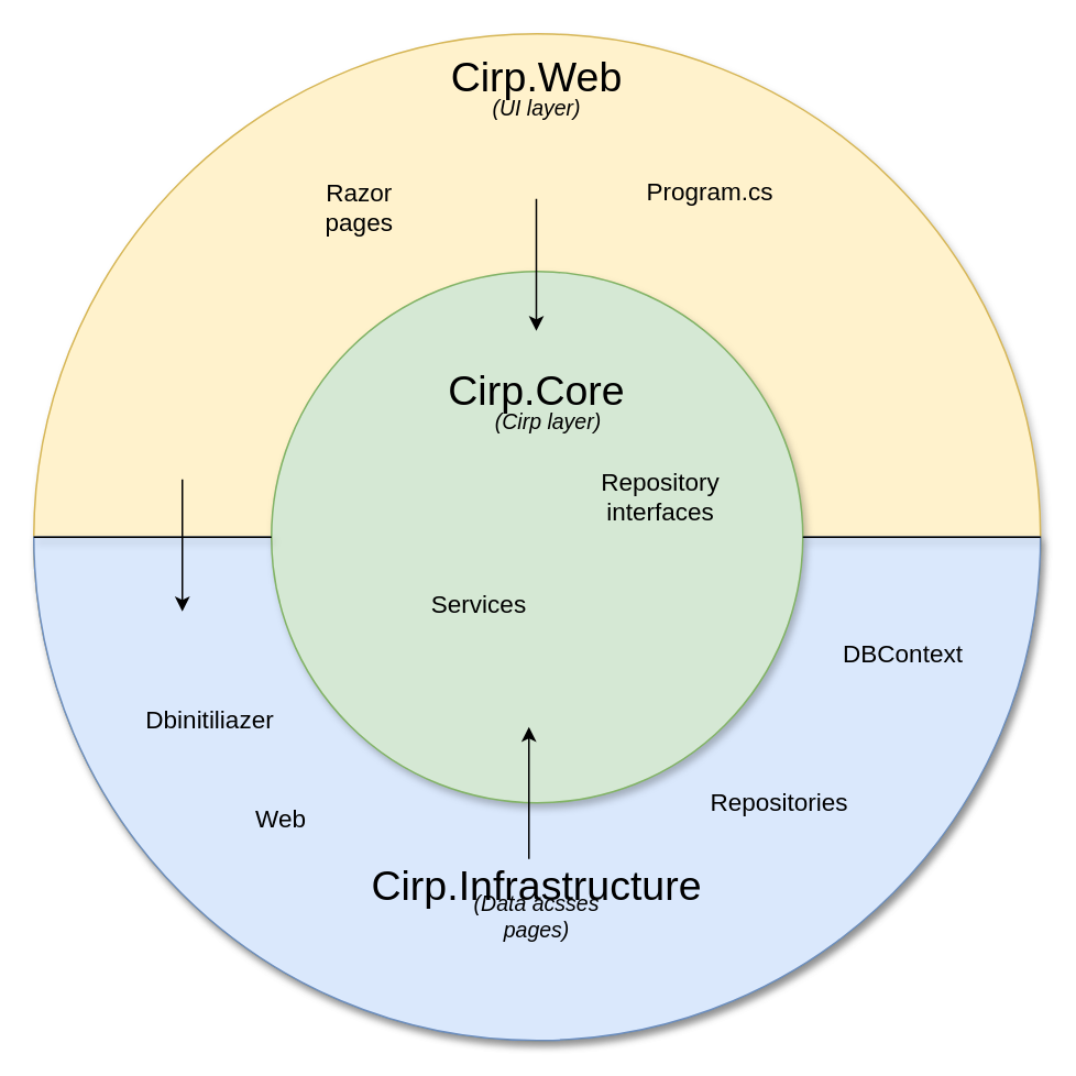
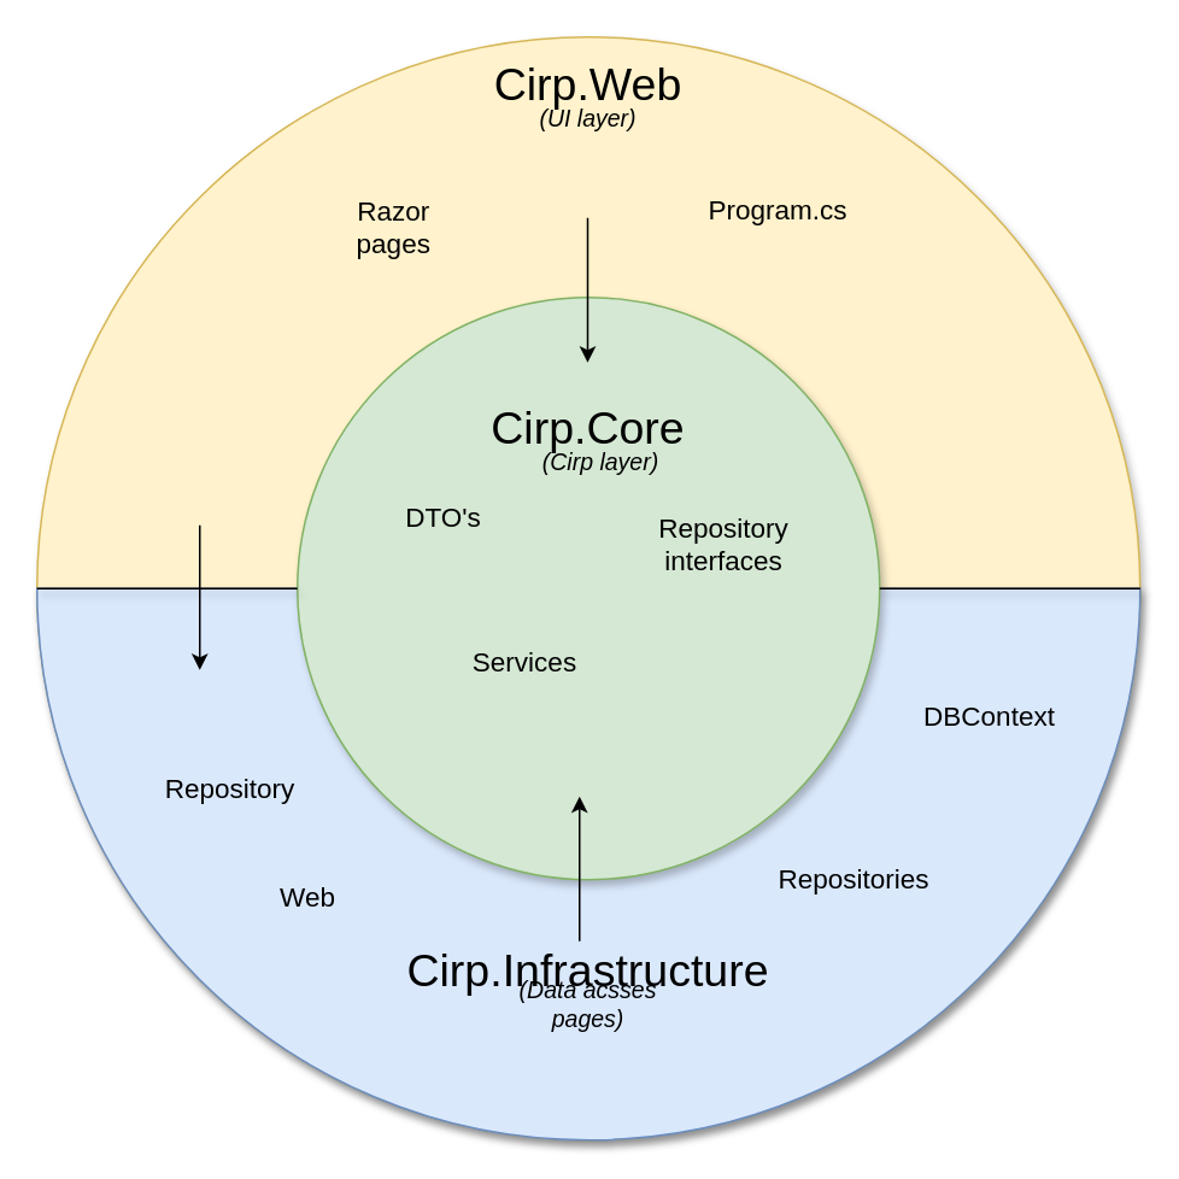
  <mxCell id="0" />
  <mxCell id="1" parent="0" />
  <mxCell id="2" value="" style="ellipse;whiteSpace=wrap;html=1;aspect=fixed;shadow=1;fillColor=#fff2cc;strokeColor=#d6b656;" parent="1" vertex="1"><mxGeometry x="20" y="20" width="610" height="610" as="geometry" /></mxCell>
  <mxCell id="3" value="" style="verticalLabelPosition=bottom;verticalAlign=top;html=1;shape=mxgraph.basic.half_circle;fillColor=#dae8fc;strokeColor=#6c8ebf;shadow=1;" parent="1" vertex="1"><mxGeometry x="20" y="325" width="610" height="305" as="geometry" /></mxCell>
  <mxCell id="4" value="" style="ellipse;whiteSpace=wrap;html=1;aspect=fixed;rotation=0;shadow=1;fillColor=#d5e8d4;strokeColor=#82b366;" parent="1" vertex="1"><mxGeometry x="164" y="164" width="322" height="322" as="geometry" /></mxCell>
  <mxCell id="5" value="&lt;font style=&quot;font-size: 25px;&quot;&gt;Cirp.Core&lt;/font&gt;" style="text;html=1;align=center;verticalAlign=middle;whiteSpace=wrap;rounded=0;glass=0;shadow=0;" parent="1" vertex="1"><mxGeometry x="270" y="220" width="110" height="30" as="geometry" /></mxCell>
  <mxCell id="6" value="&lt;font style=&quot;font-size: 25px;&quot;&gt;Cirp.Web&lt;/font&gt;" style="text;html=1;align=center;verticalAlign=middle;whiteSpace=wrap;rounded=0;shadow=0;" parent="1" vertex="1"><mxGeometry x="270" y="30" width="110" height="30" as="geometry" /></mxCell>
  <mxCell id="7" value="&lt;font style=&quot;font-size: 25px;&quot;&gt;Cirp.Infrastructure&lt;/font&gt;" style="text;html=1;align=center;verticalAlign=middle;whiteSpace=wrap;rounded=0;" parent="1" vertex="1"><mxGeometry x="215" y="520" width="220" height="30" as="geometry" /></mxCell>
  <mxCell id="8" value="" style="endArrow=none;html=1;rounded=0;exitX=0;exitY=0.5;exitDx=0;exitDy=0;entryX=0;entryY=0.5;entryDx=0;entryDy=0;shadow=1;" parent="1" source="2" target="4" edge="1"><mxGeometry width="50" height="50" relative="1" as="geometry"><mxPoint x="100" y="360" as="sourcePoint" /><mxPoint x="150" y="310" as="targetPoint" /></mxGeometry></mxCell>
  <mxCell id="9" value="" style="endArrow=none;html=1;rounded=0;exitX=1;exitY=0.5;exitDx=0;exitDy=0;entryX=1;entryY=0.5;entryDx=0;entryDy=0;shadow=1;" parent="1" source="4" target="2" edge="1"><mxGeometry width="50" height="50" relative="1" as="geometry"><mxPoint x="530" y="280" as="sourcePoint" /><mxPoint x="674" y="280" as="targetPoint" /></mxGeometry></mxCell>
  <mxCell id="10" value="" style="endArrow=classic;html=1;rounded=0;" parent="1" edge="1"><mxGeometry width="50" height="50" relative="1" as="geometry"><mxPoint x="110" y="290" as="sourcePoint" /><mxPoint x="110" y="370" as="targetPoint" /></mxGeometry></mxCell>
  <mxCell id="11" value="" style="endArrow=classic;html=1;rounded=0;" parent="1" edge="1"><mxGeometry width="50" height="50" relative="1" as="geometry"><mxPoint x="324.5" y="120" as="sourcePoint" /><mxPoint x="324.5" y="200" as="targetPoint" /></mxGeometry></mxCell>
+ <mxCell id="12" value="&lt;font style=&quot;font-size: 15px;&quot;&gt;DTO's&lt;/font&gt;" style="text;html=1;align=center;verticalAlign=middle;whiteSpace=wrap;rounded=0;" parent="1" vertex="1"><mxGeometry x="215" y="270" width="60" height="30" as="geometry" /></mxCell>
  <mxCell id="13" value="&lt;font style=&quot;font-size: 15px;&quot;&gt;Services&lt;/font&gt;" style="text;html=1;align=center;verticalAlign=middle;whiteSpace=wrap;rounded=0;" parent="1" vertex="1"><mxGeometry x="260" y="350" width="60" height="30" as="geometry" /></mxCell>
  <mxCell id="14" value="&lt;font style=&quot;font-size: 15px;&quot;&gt;Repository interfaces&lt;/font&gt;" style="text;html=1;align=center;verticalAlign=middle;whiteSpace=wrap;rounded=0;" parent="1" vertex="1"><mxGeometry x="360" y="285" width="80" height="30" as="geometry" /></mxCell>
  <mxCell id="15" value="" style="endArrow=classic;html=1;rounded=0;" parent="1" edge="1"><mxGeometry width="50" height="50" relative="1" as="geometry"><mxPoint x="320" y="520" as="sourcePoint" /><mxPoint x="320" y="440" as="targetPoint" /></mxGeometry></mxCell>
  <mxCell id="16" value="&lt;i&gt;&lt;font style=&quot;font-size: 13px;&quot;&gt;(UI layer)&lt;/font&gt;&lt;/i&gt;" style="text;html=1;align=center;verticalAlign=middle;whiteSpace=wrap;rounded=0;" parent="1" vertex="1"><mxGeometry x="295" y="50" width="60" height="30" as="geometry" /></mxCell>
  <mxCell id="17" value="&lt;i&gt;&lt;font style=&quot;font-size: 13px;&quot;&gt;(Cirp layer)&lt;/font&gt;&lt;/i&gt;" style="text;html=1;align=center;verticalAlign=middle;whiteSpace=wrap;rounded=0;" parent="1" vertex="1"><mxGeometry x="282.5" y="240" width="97.5" height="30" as="geometry" /></mxCell>
  <mxCell id="18" value="&lt;i&gt;&lt;font style=&quot;font-size: 13px;&quot;&gt;(Data acsses pages)&lt;/font&gt;&lt;/i&gt;" style="text;html=1;align=center;verticalAlign=middle;whiteSpace=wrap;rounded=0;" parent="1" vertex="1"><mxGeometry x="265" y="540" width="120" height="30" as="geometry" /></mxCell>
  <mxCell id="19" value="&lt;font style=&quot;font-size: 15px;&quot;&gt;Razor pages&lt;/font&gt;" style="text;html=1;align=center;verticalAlign=middle;whiteSpace=wrap;rounded=0;" parent="1" vertex="1"><mxGeometry x="180" y="110" width="75" height="30" as="geometry" /></mxCell>
  <mxCell id="20" value="&lt;font style=&quot;font-size: 15px;&quot;&gt;Program.cs&lt;/font&gt;" style="text;html=1;align=center;verticalAlign=middle;whiteSpace=wrap;rounded=0;" parent="1" vertex="1"><mxGeometry x="400" y="100" width="60" height="30" as="geometry" /></mxCell>
- <mxCell id="21" value="&lt;font style=&quot;font-size: 15px;&quot;&gt;Dbinitiliazer&lt;/font&gt;" style="text;html=1;align=center;verticalAlign=middle;whiteSpace=wrap;rounded=0;" parent="1" vertex="1"><mxGeometry x="90" y="420" width="74" height="30" as="geometry" /></mxCell>
+ <mxCell id="21" value="&lt;font style=&quot;font-size: 15px;&quot;&gt;Repository&lt;/font&gt;" style="text;html=1;align=center;verticalAlign=middle;whiteSpace=wrap;rounded=0;" parent="1" vertex="1"><mxGeometry x="90" y="420" width="74" height="30" as="geometry" /></mxCell>
  <mxCell id="22" value="&lt;font style=&quot;font-size: 15px;&quot;&gt;DBContext&lt;/font&gt;" style="text;html=1;align=center;verticalAlign=middle;whiteSpace=wrap;rounded=0;" parent="1" vertex="1"><mxGeometry x="510" y="380" width="74" height="30" as="geometry" /></mxCell>
  <mxCell id="23" value="&lt;font style=&quot;font-size: 15px;&quot;&gt;Repositories&lt;/font&gt;" style="text;html=1;align=center;verticalAlign=middle;whiteSpace=wrap;rounded=0;" parent="1" vertex="1"><mxGeometry x="435" y="470" width="74" height="30" as="geometry" /></mxCell>
  <mxCell id="24" value="&lt;font style=&quot;font-size: 15px;&quot;&gt;Web&lt;/font&gt;" style="text;html=1;align=center;verticalAlign=middle;whiteSpace=wrap;rounded=0;" parent="1" vertex="1"><mxGeometry x="140" y="480" width="60" height="30" as="geometry" /></mxCell>
